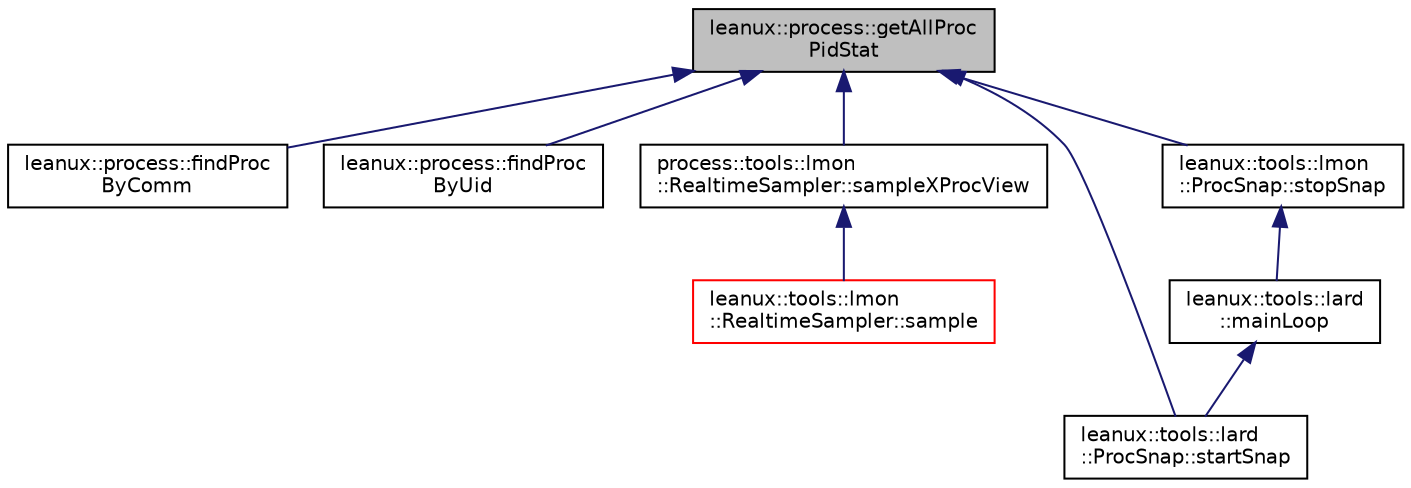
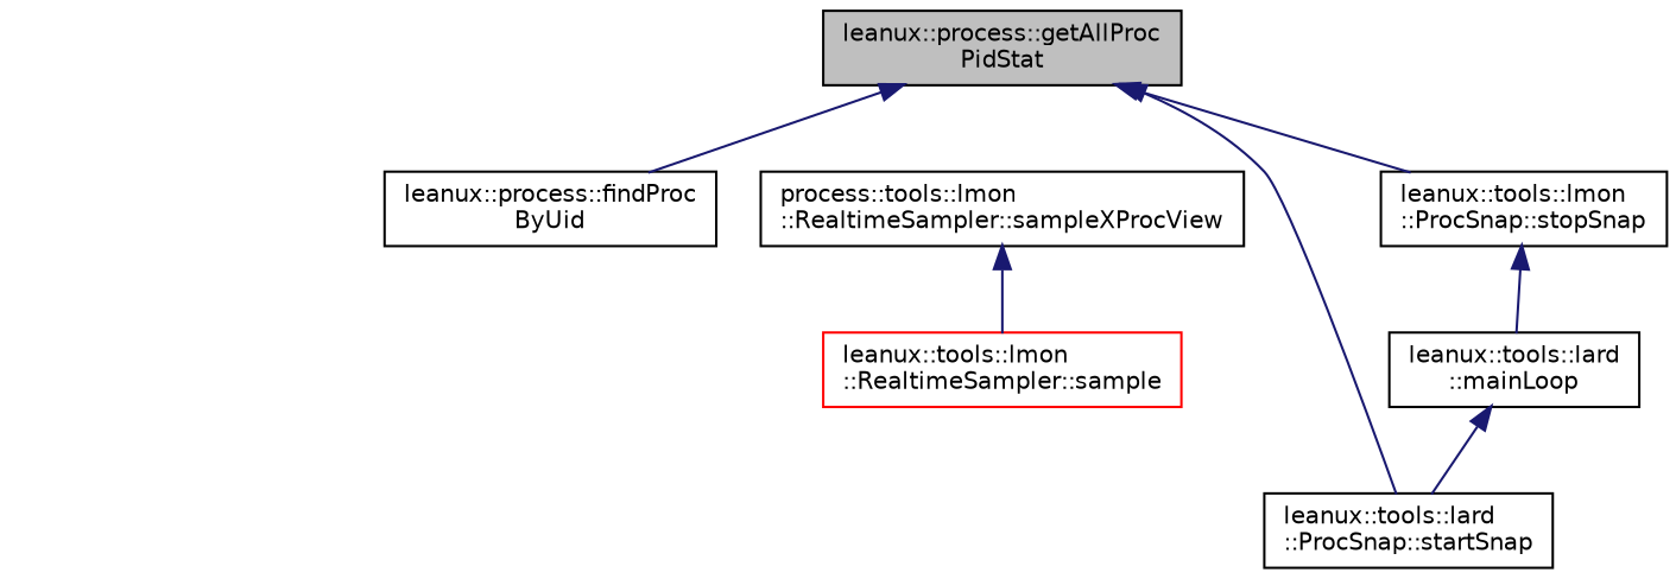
  digraph {
    rankdir=TB
    node [color=black fontname=Helvetica fontsize=10 shape=record]
    edge [color=midnightblue dir=back fontname=Helvetica fontsize=10 labelfontname=Helvetica labelfontsize=10 style=solid]
    n1 [fillcolor=grey75 fontcolor=black height=0.2 label="leanux::process::getAllProc\lPidStat" style=filled width=0.4]
-   n2 [height=0.2 label="leanux::process::findProc\lByComm" width=0.4]
    n3 [height=0.2 label="leanux::process::findProc\lByUid" width=0.4]
    n4 [height=0.2 label="process::tools::lmon\l::RealtimeSampler::sampleXProcView" width=0.4]
    n5 [height=0.2 label="leanux::tools::lard\l::ProcSnap::startSnap" width=0.4]
    n6 [height=0.2 label="leanux::tools::lmon\l::ProcSnap::stopSnap" width=0.4]
    n7 [color=red height=0.2 label="leanux::tools::lmon\l::RealtimeSampler::sample" width=0.4]
    n8 [height=0.2 label="leanux::tools::lard\l::mainLoop" width=0.4]
-   n1 -> n2
    n1 -> n3
-   n1 -> n4
    n1 -> n5
    n1 -> n6
    n4 -> n7
    n6 -> n8
    n8 -> n5
  }
